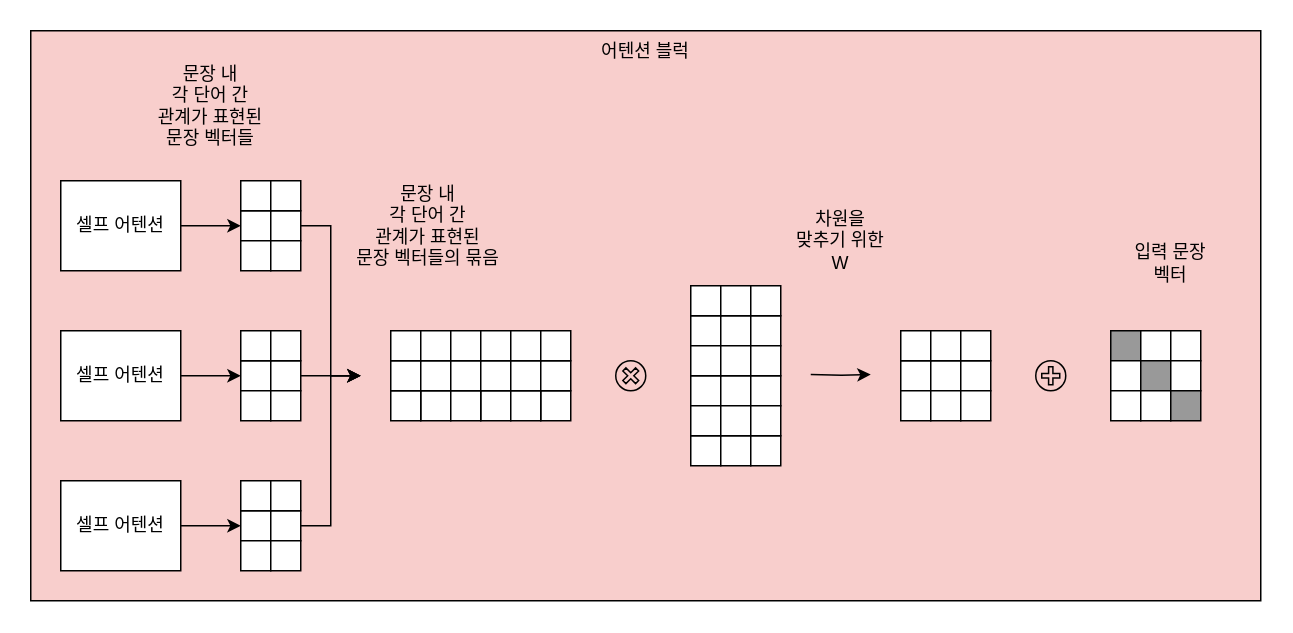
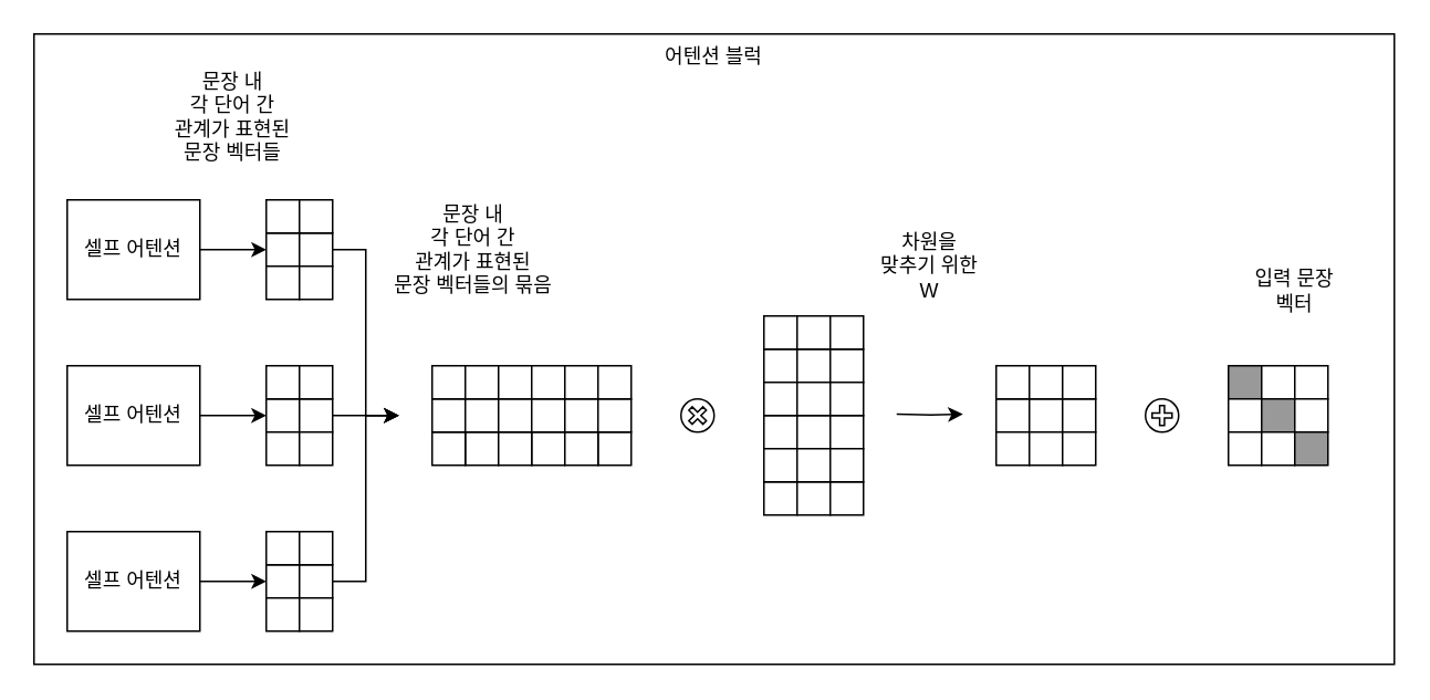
  <mxCell id="0" />
  <mxCell id="1" parent="0" />
- <mxCell id="2" value="어텐션 블럭" style="rounded=0;whiteSpace=wrap;html=1;fillColor=#f8cecc;verticalAlign=top;" parent="1" vertex="1"><mxGeometry x="20" y="20" width="820" height="380" as="geometry" /></mxCell>
+ <mxCell id="2" value="어텐션 블럭" style="rounded=0;whiteSpace=wrap;html=1;fillColor=#FFFFFF;verticalAlign=top;" parent="1" vertex="1"><mxGeometry x="20" y="20" width="820" height="380" as="geometry" /></mxCell>
  <mxCell id="3" style="edgeStyle=orthogonalEdgeStyle;rounded=0;orthogonalLoop=1;jettySize=auto;html=1;exitX=1;exitY=0.5;exitDx=0;exitDy=0;entryX=0;entryY=0.5;entryDx=0;entryDy=0;fontColor=#B3B3B3;" parent="1" source="4" target="72" edge="1"><mxGeometry relative="1" as="geometry" /></mxCell>
  <mxCell id="4" value="셀프 어텐션" style="rounded=0;whiteSpace=wrap;html=1;fillColor=#FFFFFF;" parent="1" vertex="1"><mxGeometry x="40" y="320" width="80" height="60" as="geometry" /></mxCell>
  <mxCell id="5" style="edgeStyle=orthogonalEdgeStyle;rounded=0;orthogonalLoop=1;jettySize=auto;html=1;exitX=1;exitY=0.5;exitDx=0;exitDy=0;entryX=0;entryY=0.5;entryDx=0;entryDy=0;fontColor=#B3B3B3;" parent="1" source="6" target="58" edge="1"><mxGeometry relative="1" as="geometry" /></mxCell>
  <mxCell id="6" value="셀프 어텐션" style="rounded=0;whiteSpace=wrap;html=1;fillColor=#FFFFFF;" parent="1" vertex="1"><mxGeometry x="40" y="120" width="80" height="60" as="geometry" /></mxCell>
  <mxCell id="7" value="" style="shape=mxgraph.bpmn.shape;html=1;verticalLabelPosition=bottom;labelBackgroundColor=#ffffff;verticalAlign=top;align=center;perimeter=ellipsePerimeter;outlineConnect=0;outline=standard;symbol=parallelMultiple;strokeColor=#000000;fillColor=none;fontColor=#B3B3B3;rotation=-45;" parent="1" vertex="1"><mxGeometry x="410" y="240" width="20" height="20" as="geometry" /></mxCell>
  <mxCell id="8" value="차원을&lt;br&gt;맞추기 위한&lt;br&gt;W" style="text;html=1;strokeColor=none;fillColor=none;align=center;verticalAlign=middle;whiteSpace=wrap;rounded=0;fontStyle=0" parent="1" vertex="1"><mxGeometry x="520" y="150" width="80" height="20" as="geometry" /></mxCell>
  <mxCell id="9" value="문장 내&lt;br&gt;각 단어 간&lt;br&gt;관계가 표현된&lt;br&gt;문장 벡터들의 묶음" style="text;html=1;strokeColor=none;fillColor=none;align=center;verticalAlign=middle;whiteSpace=wrap;rounded=0;fontStyle=0" parent="1" vertex="1"><mxGeometry x="225" y="115" width="120" height="70" as="geometry" /></mxCell>
  <mxCell id="10" value="" style="rounded=0;whiteSpace=wrap;html=1;fillColor=#FFFFFF;" parent="1" vertex="1"><mxGeometry x="280" y="260" width="20" height="20" as="geometry" /></mxCell>
  <mxCell id="11" value="" style="rounded=0;whiteSpace=wrap;html=1;fillColor=#FFFFFF;" parent="1" vertex="1"><mxGeometry x="260" y="260" width="20" height="20" as="geometry" /></mxCell>
  <mxCell id="12" value="" style="rounded=0;whiteSpace=wrap;html=1;fillColor=#FFFFFF;" parent="1" vertex="1"><mxGeometry x="260" y="240" width="20" height="20" as="geometry" /></mxCell>
  <mxCell id="13" value="" style="rounded=0;whiteSpace=wrap;html=1;fillColor=#FFFFFF;" parent="1" vertex="1"><mxGeometry x="280" y="240" width="20" height="20" as="geometry" /></mxCell>
  <mxCell id="14" value="" style="rounded=0;whiteSpace=wrap;html=1;fillColor=#FFFFFF;" parent="1" vertex="1"><mxGeometry x="260" y="220" width="20" height="20" as="geometry" /></mxCell>
  <mxCell id="15" value="" style="rounded=0;whiteSpace=wrap;html=1;fillColor=#FFFFFF;" parent="1" vertex="1"><mxGeometry x="280" y="220" width="20" height="20" as="geometry" /></mxCell>
  <mxCell id="16" value="" style="rounded=0;whiteSpace=wrap;html=1;fillColor=#FFFFFF;" parent="1" vertex="1"><mxGeometry x="460" y="210" width="20" height="20" as="geometry" /></mxCell>
  <mxCell id="17" value="" style="rounded=0;whiteSpace=wrap;html=1;fillColor=#FFFFFF;" parent="1" vertex="1"><mxGeometry x="480" y="210" width="20" height="20" as="geometry" /></mxCell>
  <mxCell id="18" value="" style="rounded=0;whiteSpace=wrap;html=1;fillColor=#FFFFFF;" parent="1" vertex="1"><mxGeometry x="460" y="190" width="20" height="20" as="geometry" /></mxCell>
  <mxCell id="19" value="" style="rounded=0;whiteSpace=wrap;html=1;fillColor=#FFFFFF;" parent="1" vertex="1"><mxGeometry x="480" y="190" width="20" height="20" as="geometry" /></mxCell>
  <mxCell id="20" value="" style="rounded=0;whiteSpace=wrap;html=1;fillColor=#FFFFFF;" parent="1" vertex="1"><mxGeometry x="500" y="210" width="20" height="20" as="geometry" /></mxCell>
  <mxCell id="21" value="" style="rounded=0;whiteSpace=wrap;html=1;fillColor=#FFFFFF;" parent="1" vertex="1"><mxGeometry x="500" y="190" width="20" height="20" as="geometry" /></mxCell>
  <mxCell id="22" value="" style="rounded=0;whiteSpace=wrap;html=1;fillColor=#FFFFFF;" parent="1" vertex="1"><mxGeometry x="600" y="240" width="20" height="20" as="geometry" /></mxCell>
  <mxCell id="23" value="" style="rounded=0;whiteSpace=wrap;html=1;fillColor=#FFFFFF;" parent="1" vertex="1"><mxGeometry x="620" y="240" width="20" height="20" as="geometry" /></mxCell>
  <mxCell id="24" value="" style="rounded=0;whiteSpace=wrap;html=1;fillColor=#FFFFFF;" parent="1" vertex="1"><mxGeometry x="600" y="220" width="20" height="20" as="geometry" /></mxCell>
  <mxCell id="25" value="" style="rounded=0;whiteSpace=wrap;html=1;fillColor=#FFFFFF;" parent="1" vertex="1"><mxGeometry x="620" y="220" width="20" height="20" as="geometry" /></mxCell>
  <mxCell id="26" value="" style="rounded=0;whiteSpace=wrap;html=1;fillColor=#FFFFFF;" parent="1" vertex="1"><mxGeometry x="640" y="240" width="20" height="20" as="geometry" /></mxCell>
  <mxCell id="27" value="" style="rounded=0;whiteSpace=wrap;html=1;fillColor=#FFFFFF;" parent="1" vertex="1"><mxGeometry x="640" y="220" width="20" height="20" as="geometry" /></mxCell>
  <mxCell id="28" value="" style="rounded=0;whiteSpace=wrap;html=1;fillColor=#FFFFFF;" parent="1" vertex="1"><mxGeometry x="600" y="260" width="20" height="20" as="geometry" /></mxCell>
  <mxCell id="29" value="" style="rounded=0;whiteSpace=wrap;html=1;fillColor=#FFFFFF;" parent="1" vertex="1"><mxGeometry x="620" y="260" width="20" height="20" as="geometry" /></mxCell>
  <mxCell id="30" value="" style="rounded=0;whiteSpace=wrap;html=1;fillColor=#FFFFFF;" parent="1" vertex="1"><mxGeometry x="640" y="260" width="20" height="20" as="geometry" /></mxCell>
  <mxCell id="31" style="edgeStyle=orthogonalEdgeStyle;rounded=0;orthogonalLoop=1;jettySize=auto;html=1;exitX=1;exitY=0.5;exitDx=0;exitDy=0;entryX=0;entryY=0.5;entryDx=0;entryDy=0;fontColor=#B3B3B3;" parent="1" source="32" target="65" edge="1"><mxGeometry relative="1" as="geometry" /></mxCell>
  <mxCell id="32" value="셀프 어텐션" style="rounded=0;whiteSpace=wrap;html=1;fillColor=#FFFFFF;" parent="1" vertex="1"><mxGeometry x="40" y="220" width="80" height="60" as="geometry" /></mxCell>
  <mxCell id="33" style="edgeStyle=orthogonalEdgeStyle;rounded=0;orthogonalLoop=1;jettySize=auto;html=1;exitX=1;exitY=0.5;exitDx=0;exitDy=0;fontColor=#B3B3B3;" parent="1" edge="1"><mxGeometry relative="1" as="geometry"><mxPoint x="540" y="249.17" as="sourcePoint" /><mxPoint x="580" y="249.17" as="targetPoint" /></mxGeometry></mxCell>
  <mxCell id="34" value="" style="rounded=0;whiteSpace=wrap;html=1;fillColor=#FFFFFF;" parent="1" vertex="1"><mxGeometry x="320" y="260" width="20" height="20" as="geometry" /></mxCell>
  <mxCell id="35" value="" style="rounded=0;whiteSpace=wrap;html=1;fillColor=#FFFFFF;" parent="1" vertex="1"><mxGeometry x="300" y="260" width="20" height="20" as="geometry" /></mxCell>
  <mxCell id="36" value="" style="rounded=0;whiteSpace=wrap;html=1;fillColor=#FFFFFF;" parent="1" vertex="1"><mxGeometry x="300" y="240" width="20" height="20" as="geometry" /></mxCell>
  <mxCell id="37" value="" style="rounded=0;whiteSpace=wrap;html=1;fillColor=#FFFFFF;" parent="1" vertex="1"><mxGeometry x="320" y="240" width="20" height="20" as="geometry" /></mxCell>
  <mxCell id="38" value="" style="rounded=0;whiteSpace=wrap;html=1;fillColor=#FFFFFF;" parent="1" vertex="1"><mxGeometry x="300" y="220" width="20" height="20" as="geometry" /></mxCell>
  <mxCell id="39" value="" style="rounded=0;whiteSpace=wrap;html=1;fillColor=#FFFFFF;" parent="1" vertex="1"><mxGeometry x="320" y="220" width="20" height="20" as="geometry" /></mxCell>
  <mxCell id="40" value="" style="rounded=0;whiteSpace=wrap;html=1;fillColor=#FFFFFF;" parent="1" vertex="1"><mxGeometry x="360" y="260" width="20" height="20" as="geometry" /></mxCell>
  <mxCell id="41" value="" style="rounded=0;whiteSpace=wrap;html=1;fillColor=#FFFFFF;" parent="1" vertex="1"><mxGeometry x="340" y="260" width="20" height="20" as="geometry" /></mxCell>
  <mxCell id="42" value="" style="rounded=0;whiteSpace=wrap;html=1;fillColor=#FFFFFF;" parent="1" vertex="1"><mxGeometry x="340" y="240" width="20" height="20" as="geometry" /></mxCell>
  <mxCell id="43" value="" style="rounded=0;whiteSpace=wrap;html=1;fillColor=#FFFFFF;" parent="1" vertex="1"><mxGeometry x="360" y="240" width="20" height="20" as="geometry" /></mxCell>
  <mxCell id="44" value="" style="rounded=0;whiteSpace=wrap;html=1;fillColor=#FFFFFF;" parent="1" vertex="1"><mxGeometry x="340" y="220" width="20" height="20" as="geometry" /></mxCell>
  <mxCell id="45" value="" style="rounded=0;whiteSpace=wrap;html=1;fillColor=#FFFFFF;" parent="1" vertex="1"><mxGeometry x="360" y="220" width="20" height="20" as="geometry" /></mxCell>
  <mxCell id="46" value="" style="rounded=0;whiteSpace=wrap;html=1;fillColor=#FFFFFF;" parent="1" vertex="1"><mxGeometry x="460" y="250" width="20" height="20" as="geometry" /></mxCell>
  <mxCell id="47" value="" style="rounded=0;whiteSpace=wrap;html=1;fillColor=#FFFFFF;" parent="1" vertex="1"><mxGeometry x="480" y="250" width="20" height="20" as="geometry" /></mxCell>
  <mxCell id="48" value="" style="rounded=0;whiteSpace=wrap;html=1;fillColor=#FFFFFF;" parent="1" vertex="1"><mxGeometry x="460" y="230" width="20" height="20" as="geometry" /></mxCell>
  <mxCell id="49" value="" style="rounded=0;whiteSpace=wrap;html=1;fillColor=#FFFFFF;" parent="1" vertex="1"><mxGeometry x="480" y="230" width="20" height="20" as="geometry" /></mxCell>
  <mxCell id="50" value="" style="rounded=0;whiteSpace=wrap;html=1;fillColor=#FFFFFF;" parent="1" vertex="1"><mxGeometry x="500" y="250" width="20" height="20" as="geometry" /></mxCell>
  <mxCell id="51" value="" style="rounded=0;whiteSpace=wrap;html=1;fillColor=#FFFFFF;" parent="1" vertex="1"><mxGeometry x="500" y="230" width="20" height="20" as="geometry" /></mxCell>
  <mxCell id="52" value="" style="rounded=0;whiteSpace=wrap;html=1;fillColor=#FFFFFF;" parent="1" vertex="1"><mxGeometry x="460" y="290" width="20" height="20" as="geometry" /></mxCell>
  <mxCell id="53" value="" style="rounded=0;whiteSpace=wrap;html=1;fillColor=#FFFFFF;" parent="1" vertex="1"><mxGeometry x="480" y="290" width="20" height="20" as="geometry" /></mxCell>
  <mxCell id="54" value="" style="rounded=0;whiteSpace=wrap;html=1;fillColor=#FFFFFF;" parent="1" vertex="1"><mxGeometry x="460" y="270" width="20" height="20" as="geometry" /></mxCell>
  <mxCell id="55" value="" style="rounded=0;whiteSpace=wrap;html=1;fillColor=#FFFFFF;" parent="1" vertex="1"><mxGeometry x="480" y="270" width="20" height="20" as="geometry" /></mxCell>
  <mxCell id="56" value="" style="rounded=0;whiteSpace=wrap;html=1;fillColor=#FFFFFF;" parent="1" vertex="1"><mxGeometry x="500" y="290" width="20" height="20" as="geometry" /></mxCell>
  <mxCell id="57" value="" style="rounded=0;whiteSpace=wrap;html=1;fillColor=#FFFFFF;" parent="1" vertex="1"><mxGeometry x="500" y="270" width="20" height="20" as="geometry" /></mxCell>
  <mxCell id="58" value="" style="rounded=0;whiteSpace=wrap;html=1;fillColor=#FFFFFF;" parent="1" vertex="1"><mxGeometry x="160" y="140" width="20" height="20" as="geometry" /></mxCell>
  <mxCell id="59" style="edgeStyle=orthogonalEdgeStyle;rounded=0;orthogonalLoop=1;jettySize=auto;html=1;exitX=1;exitY=0.5;exitDx=0;exitDy=0;fontColor=#B3B3B3;" parent="1" source="60" edge="1"><mxGeometry relative="1" as="geometry"><mxPoint x="240" y="250" as="targetPoint" /><Array as="points"><mxPoint x="220" y="150" /><mxPoint x="220" y="250" /></Array></mxGeometry></mxCell>
  <mxCell id="60" value="" style="rounded=0;whiteSpace=wrap;html=1;fillColor=#FFFFFF;" parent="1" vertex="1"><mxGeometry x="180" y="140" width="20" height="20" as="geometry" /></mxCell>
  <mxCell id="61" value="" style="rounded=0;whiteSpace=wrap;html=1;fillColor=#FFFFFF;" parent="1" vertex="1"><mxGeometry x="160" y="120" width="20" height="20" as="geometry" /></mxCell>
  <mxCell id="62" value="" style="rounded=0;whiteSpace=wrap;html=1;fillColor=#FFFFFF;" parent="1" vertex="1"><mxGeometry x="180" y="120" width="20" height="20" as="geometry" /></mxCell>
  <mxCell id="63" value="" style="rounded=0;whiteSpace=wrap;html=1;fillColor=#FFFFFF;" parent="1" vertex="1"><mxGeometry x="160" y="160" width="20" height="20" as="geometry" /></mxCell>
  <mxCell id="64" value="" style="rounded=0;whiteSpace=wrap;html=1;fillColor=#FFFFFF;" parent="1" vertex="1"><mxGeometry x="180" y="160" width="20" height="20" as="geometry" /></mxCell>
  <mxCell id="65" value="" style="rounded=0;whiteSpace=wrap;html=1;fillColor=#FFFFFF;" parent="1" vertex="1"><mxGeometry x="160" y="240" width="20" height="20" as="geometry" /></mxCell>
  <mxCell id="66" style="edgeStyle=orthogonalEdgeStyle;rounded=0;orthogonalLoop=1;jettySize=auto;html=1;exitX=1;exitY=0.5;exitDx=0;exitDy=0;fontColor=#B3B3B3;" parent="1" source="67" edge="1"><mxGeometry relative="1" as="geometry"><mxPoint x="240" y="250" as="targetPoint" /></mxGeometry></mxCell>
  <mxCell id="67" value="" style="rounded=0;whiteSpace=wrap;html=1;fillColor=#FFFFFF;" parent="1" vertex="1"><mxGeometry x="180" y="240" width="20" height="20" as="geometry" /></mxCell>
  <mxCell id="68" value="" style="rounded=0;whiteSpace=wrap;html=1;fillColor=#FFFFFF;" parent="1" vertex="1"><mxGeometry x="160" y="220" width="20" height="20" as="geometry" /></mxCell>
  <mxCell id="69" value="" style="rounded=0;whiteSpace=wrap;html=1;fillColor=#FFFFFF;" parent="1" vertex="1"><mxGeometry x="180" y="220" width="20" height="20" as="geometry" /></mxCell>
  <mxCell id="70" value="" style="rounded=0;whiteSpace=wrap;html=1;fillColor=#FFFFFF;" parent="1" vertex="1"><mxGeometry x="160" y="260" width="20" height="20" as="geometry" /></mxCell>
  <mxCell id="71" value="" style="rounded=0;whiteSpace=wrap;html=1;fillColor=#FFFFFF;" parent="1" vertex="1"><mxGeometry x="180" y="260" width="20" height="20" as="geometry" /></mxCell>
  <mxCell id="72" value="" style="rounded=0;whiteSpace=wrap;html=1;fillColor=#FFFFFF;" parent="1" vertex="1"><mxGeometry x="160" y="340" width="20" height="20" as="geometry" /></mxCell>
  <mxCell id="73" style="edgeStyle=orthogonalEdgeStyle;rounded=0;orthogonalLoop=1;jettySize=auto;html=1;exitX=1;exitY=0.5;exitDx=0;exitDy=0;fontColor=#B3B3B3;" parent="1" source="74" edge="1"><mxGeometry relative="1" as="geometry"><mxPoint x="240" y="250" as="targetPoint" /><Array as="points"><mxPoint x="220" y="350" /><mxPoint x="220" y="250" /></Array></mxGeometry></mxCell>
  <mxCell id="74" value="" style="rounded=0;whiteSpace=wrap;html=1;fillColor=#FFFFFF;" parent="1" vertex="1"><mxGeometry x="180" y="340" width="20" height="20" as="geometry" /></mxCell>
  <mxCell id="75" value="" style="rounded=0;whiteSpace=wrap;html=1;fillColor=#FFFFFF;" parent="1" vertex="1"><mxGeometry x="160" y="320" width="20" height="20" as="geometry" /></mxCell>
  <mxCell id="76" value="" style="rounded=0;whiteSpace=wrap;html=1;fillColor=#FFFFFF;" parent="1" vertex="1"><mxGeometry x="180" y="320" width="20" height="20" as="geometry" /></mxCell>
  <mxCell id="77" value="" style="rounded=0;whiteSpace=wrap;html=1;fillColor=#FFFFFF;" parent="1" vertex="1"><mxGeometry x="160" y="360" width="20" height="20" as="geometry" /></mxCell>
  <mxCell id="78" value="" style="rounded=0;whiteSpace=wrap;html=1;fillColor=#FFFFFF;" parent="1" vertex="1"><mxGeometry x="180" y="360" width="20" height="20" as="geometry" /></mxCell>
  <mxCell id="79" value="문장 내&lt;br&gt;각 단어 간&lt;br&gt;관계가 표현된&lt;br&gt;문장 벡터들" style="text;html=1;strokeColor=none;fillColor=none;align=center;verticalAlign=middle;whiteSpace=wrap;rounded=0;fontStyle=0" parent="1" vertex="1"><mxGeometry x="80" y="40" width="120" height="60" as="geometry" /></mxCell>
  <mxCell id="80" value="" style="group" vertex="1" connectable="0" parent="1"><mxGeometry x="740" y="220" width="60" height="60" as="geometry" /></mxCell>
  <mxCell id="81" value="" style="rounded=0;whiteSpace=wrap;html=1;fillColor=#999999;" vertex="1" parent="80"><mxGeometry width="20" height="20" as="geometry" /></mxCell>
  <mxCell id="82" value="" style="rounded=0;whiteSpace=wrap;html=1;" vertex="1" parent="80"><mxGeometry x="20" width="20" height="20" as="geometry" /></mxCell>
  <mxCell id="83" value="" style="rounded=0;whiteSpace=wrap;html=1;" vertex="1" parent="80"><mxGeometry x="40" width="20" height="20" as="geometry" /></mxCell>
  <mxCell id="84" value="" style="rounded=0;whiteSpace=wrap;html=1;" vertex="1" parent="80"><mxGeometry y="20" width="20" height="20" as="geometry" /></mxCell>
  <mxCell id="85" value="" style="rounded=0;whiteSpace=wrap;html=1;fillColor=#999999;" vertex="1" parent="80"><mxGeometry x="20" y="20" width="20" height="20" as="geometry" /></mxCell>
  <mxCell id="86" value="" style="rounded=0;whiteSpace=wrap;html=1;" vertex="1" parent="80"><mxGeometry x="40" y="20" width="20" height="20" as="geometry" /></mxCell>
  <mxCell id="87" value="" style="rounded=0;whiteSpace=wrap;html=1;" vertex="1" parent="80"><mxGeometry y="40" width="20" height="20" as="geometry" /></mxCell>
  <mxCell id="88" value="" style="rounded=0;whiteSpace=wrap;html=1;" vertex="1" parent="80"><mxGeometry x="20" y="40" width="20" height="20" as="geometry" /></mxCell>
  <mxCell id="89" value="" style="rounded=0;whiteSpace=wrap;html=1;fillColor=#999999;" vertex="1" parent="80"><mxGeometry x="40" y="40" width="20" height="20" as="geometry" /></mxCell>
  <mxCell id="90" value="입력 문장&lt;br&gt;벡터" style="text;html=1;strokeColor=none;fillColor=none;align=center;verticalAlign=middle;whiteSpace=wrap;rounded=0;fontStyle=0" vertex="1" parent="1"><mxGeometry x="740" y="160" width="80" height="30" as="geometry" /></mxCell>
  <mxCell id="91" value="" style="shape=mxgraph.bpmn.shape;html=1;verticalLabelPosition=bottom;labelBackgroundColor=#ffffff;verticalAlign=top;align=center;perimeter=ellipsePerimeter;outlineConnect=0;outline=standard;symbol=parallelMultiple;strokeColor=#000000;fillColor=none;fontColor=#B3B3B3;" vertex="1" parent="1"><mxGeometry x="690" y="240" width="20" height="20" as="geometry" /></mxCell>
